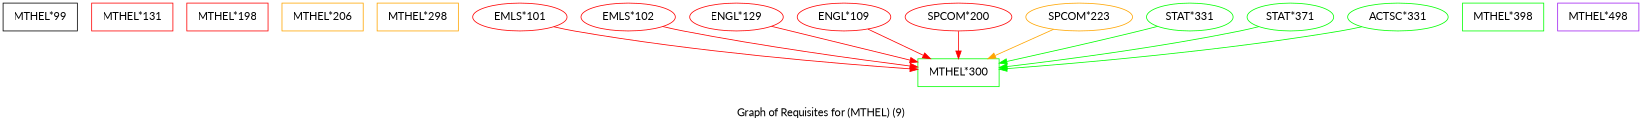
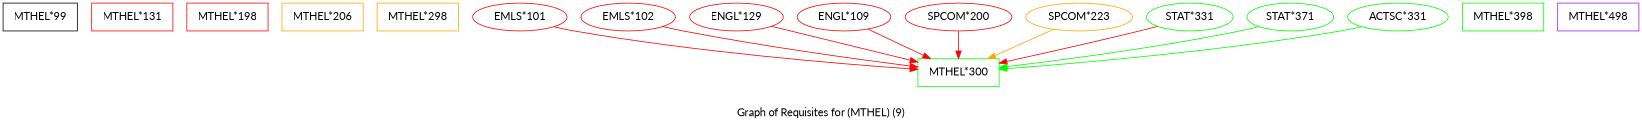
  strict digraph {
    fontname=Lato
    label="Graph of Requisites for (MTHEL) (9)"
    node [fontname=Lato color=red]
    edge [color=red fontname=Lato]
    "MTHEL*99" [height=0.5 shape=box width=1.3333 color=""]
    "MTHEL*131" [height=0.5 shape=box width=1.4583]
    "MTHEL*198" [height=0.5 shape=box width=1.4583]
    "MTHEL*206" [color=orange height=0.5 shape=box width=1.4583]
    "MTHEL*298" [color=orange height=0.5 shape=box width=1.4583]
    "MTHEL*300" [color=green height=0.5 shape=box width=1.4583]
    "EMLS*101" [height=0.5 width=1.6971]
    "EMLS*102" [height=0.5 width=1.6971]
    "ENGL*129" [height=0.5 width=1.679]
    "ENGL*109" [height=0.5 width=1.679]
    n11 [height=0.5 label="SPCOM*200" width=1.9137]
    "SPCOM*223" [color=orange height=0.5 width=1.9137]
    "STAT*331" [color=green height=0.5 width=1.5526]
    "STAT*371" [color=green height=0.5 width=1.5526]
    "ACTSC*331" [color=green height=0.5 width=1.8054]
    "MTHEL*398" [color=green height=0.5 shape=box width=1.4583]
    "MTHEL*498" [color=purple height=0.5 shape=box width=1.4583]
    "EMLS*101" -> "MTHEL*300"
    "EMLS*102" -> "MTHEL*300"
    "ENGL*129" -> "MTHEL*300"
    "ENGL*109" -> "MTHEL*300"
    n11 -> "MTHEL*300"
    "SPCOM*223" -> "MTHEL*300" [color=orange]
-   "STAT*331" -> "MTHEL*300" [color=green]
+   "STAT*331" -> "MTHEL*300"
    "STAT*371" -> "MTHEL*300" [color=green]
    "ACTSC*331" -> "MTHEL*300" [color=green]
  }
